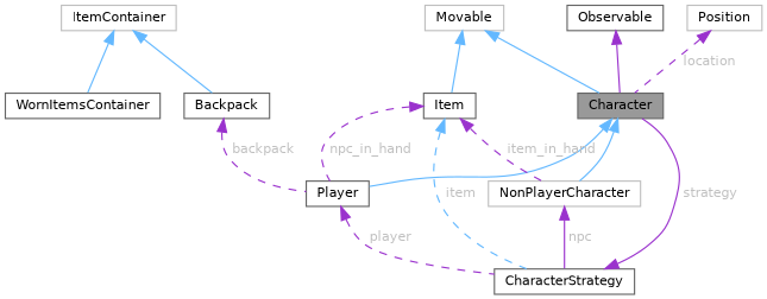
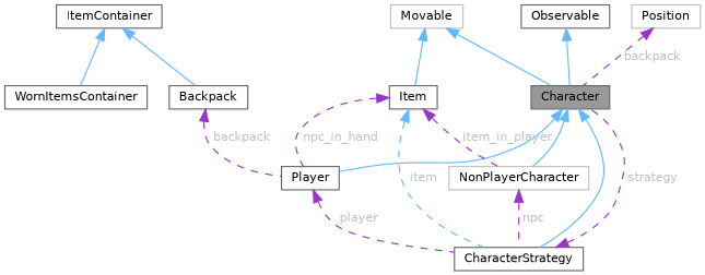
  digraph {
    node [color=gray40 fillcolor=white fontname=Helvetica fontsize=10 shape=box style=filled]
    edge [color=steelblue1 dir=back fontname=Helvetica fontsize=10 labelfontname=Helvetica labelfontsize=10 style=solid]
    n1 [fillcolor=grey60 fontcolor=black height=0.2 label=Character width=0.4]
    n2 [height=0.2 label=CharacterStrategy width=0.4]
    n3 [height=0.2 label=Player width=0.4]
    n4 [color=grey75 height=0.2 label=NonPlayerCharacter width=0.4]
    n5 [color=grey75 height=0.2 label=Movable width=0.4]
    n6 [height=0.2 label=Item width=0.4]
    n7 [height=0.2 label=Observable width=0.4]
    n8 [height=0.2 label=Backpack width=0.4]
-   n9 [color=grey75 height=0.2 label=ItemContainer width=0.4]
+   n9 [height=0.2 label=ItemContainer width=0.4]
    n10 [height=0.2 label=WornItemsContainer width=0.4]
    n11 [color=grey75 height=0.2 label=Position width=0.4]
+   n1 -> n2
    n1 -> n3
    n1 -> n4
-   n2 -> n1 [color=darkorchid3 fontcolor=grey label=" strategy"]
+   n2 -> n1 [color=darkorchid3 fontcolor=grey label=" strategy" style=dashed]
    n3 -> n2 [color=darkorchid3 fontcolor=grey label=" player" style=dashed]
-   n4 -> n2 [color=darkorchid3 fontcolor=grey label=" npc"]
+   n4 -> n2 [color=darkorchid3 fontcolor=grey label=" npc" style=dashed]
    n5 -> n1
    n5 -> n6
    n6 -> n2 [fontcolor=grey label=" item" style=dashed]
    n6 -> n3 [color=darkorchid3 fontcolor=grey label=" npc_in_hand" style=dashed]
-   n6 -> n4 [color=darkorchid3 fontcolor=grey label=" item_in_hand" style=dashed]
-   n7 -> n1 [color=darkorchid3]
+   n6 -> n4 [color=darkorchid3 fontcolor=grey label=" item_in_player" style=dashed]
+   n7 -> n1
    n8 -> n3 [color=darkorchid3 fontcolor=grey label=" backpack" style=dashed]
    n9 -> n8
    n9 -> n10
-   n11 -> n1 [color=darkorchid3 fontcolor=grey label=" location" style=dashed]
+   n11 -> n1 [color=darkorchid3 fontcolor=grey label=" backpack" style=dashed]
  }
